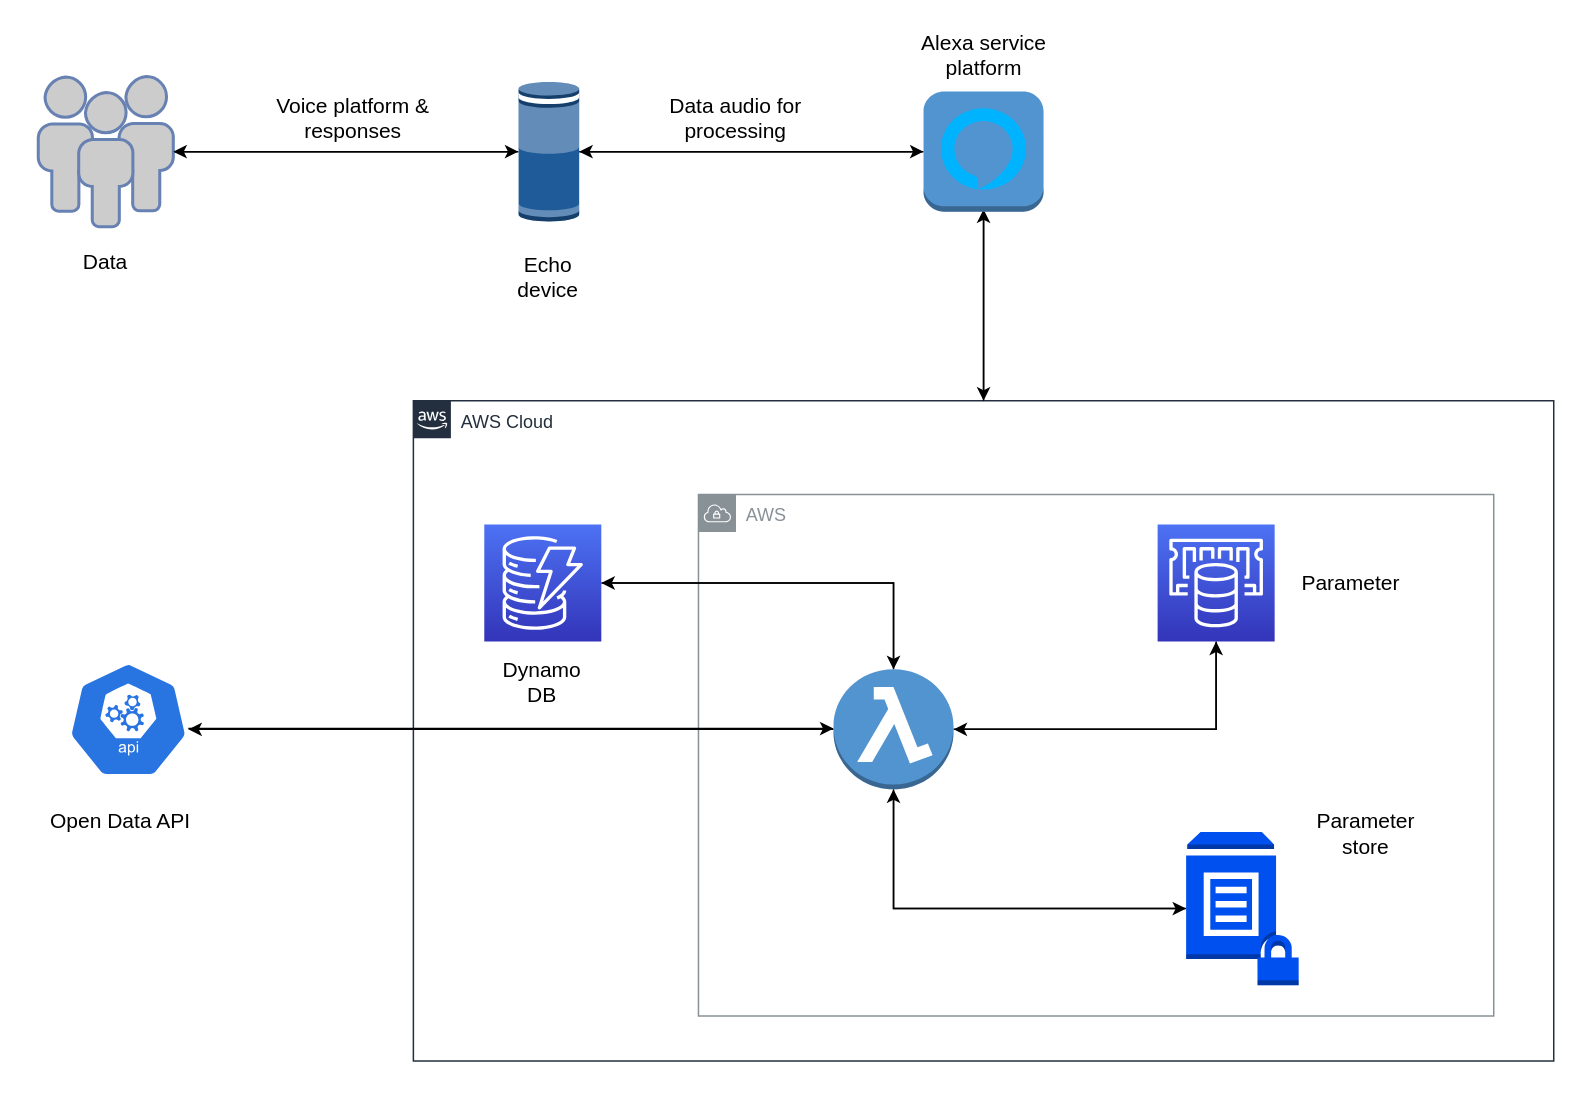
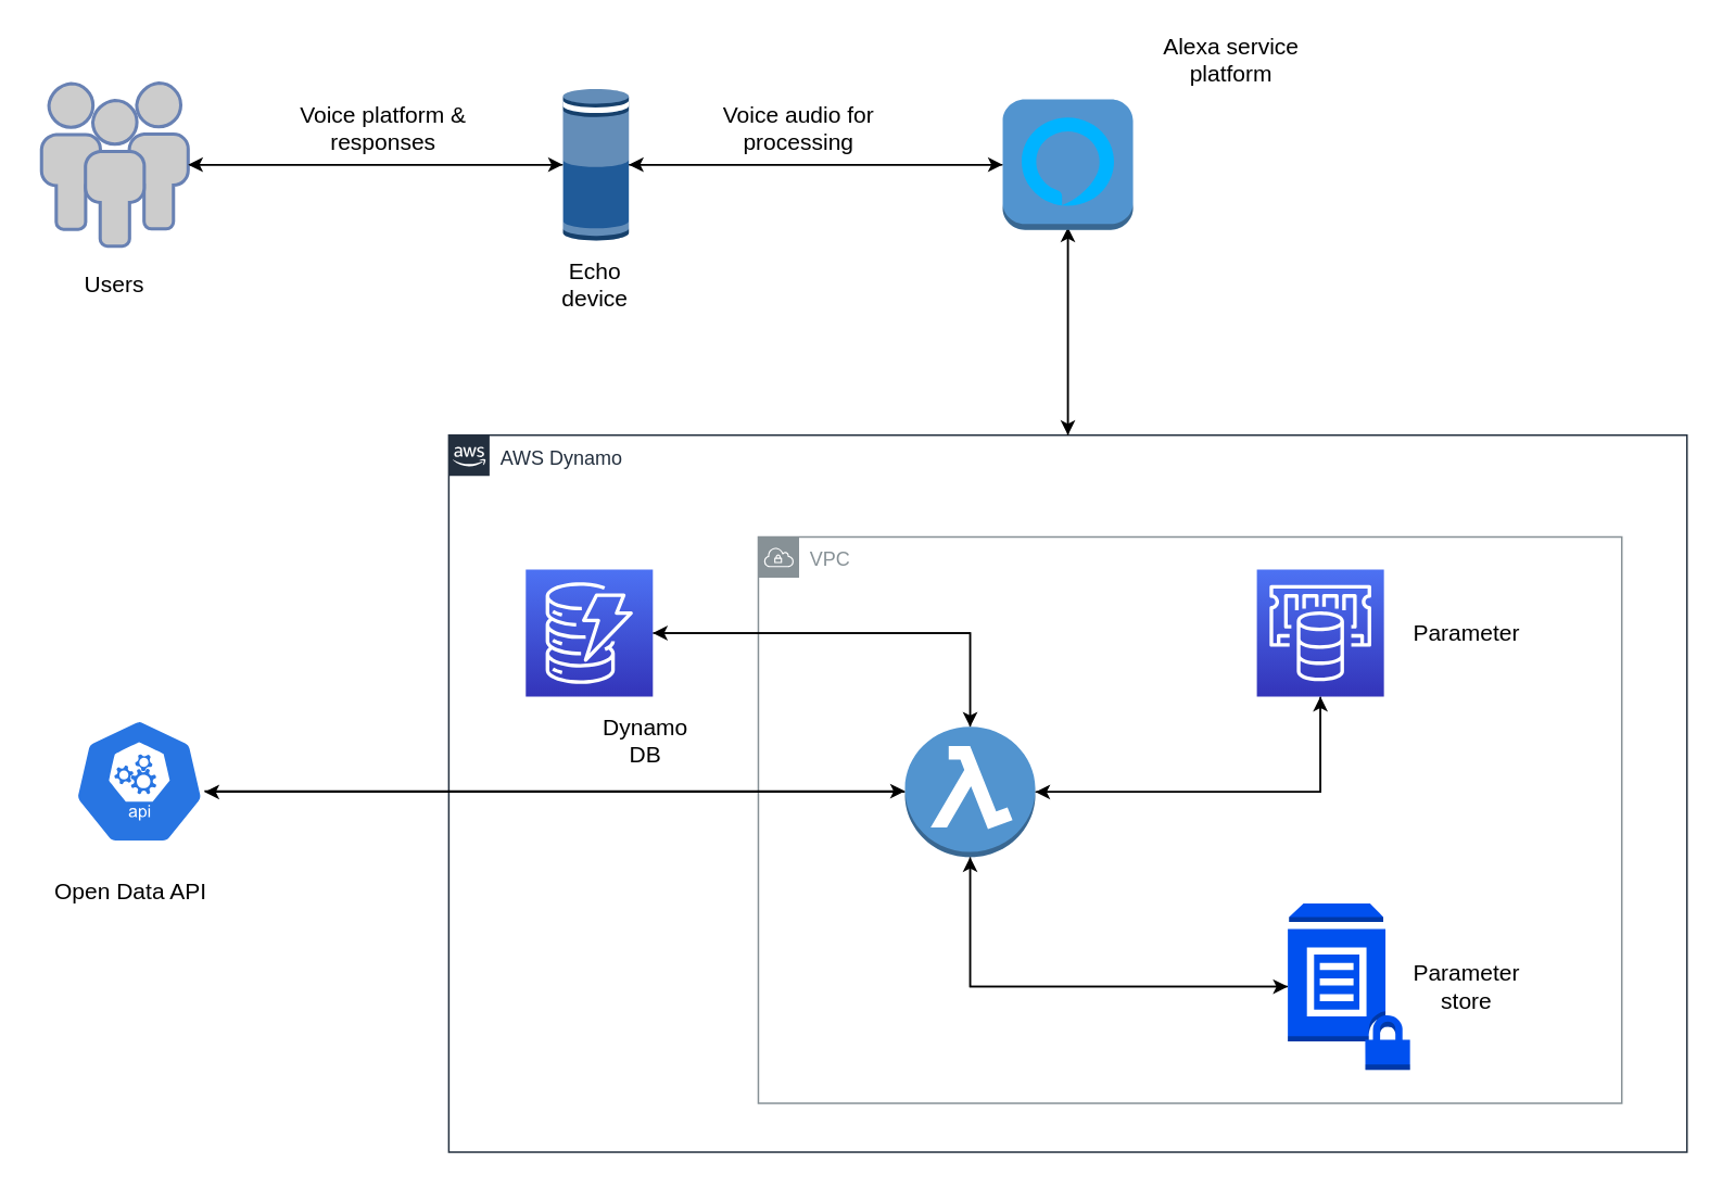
  <mxCell id="0" />
  <mxCell id="1" parent="0" />
- <mxCell id="2" value="AWS Cloud" style="points=[[0,0],[0.25,0],[0.5,0],[0.75,0],[1,0],[1,0.25],[1,0.5],[1,0.75],[1,1],[0.75,1],[0.5,1],[0.25,1],[0,1],[0,0.75],[0,0.5],[0,0.25]];outlineConnect=0;gradientColor=none;html=1;whiteSpace=wrap;fontSize=12;fontStyle=0;shape=mxgraph.aws4.group;grIcon=mxgraph.aws4.group_aws_cloud_alt;strokeColor=#232F3E;fillColor=none;verticalAlign=top;align=left;spacingLeft=30;fontColor=#232F3E;dashed=0;labelBackgroundColor=#ffffff;" parent="1" vertex="1"><mxGeometry x="275" y="266.5" width="760" height="440" as="geometry" /></mxCell>
- <mxCell id="3" value="AWS" style="outlineConnect=0;gradientColor=none;html=1;whiteSpace=wrap;fontSize=12;fontStyle=0;shape=mxgraph.aws4.group;grIcon=mxgraph.aws4.group_vpc;strokeColor=#879196;fillColor=none;verticalAlign=top;align=left;spacingLeft=30;fontColor=#879196;dashed=0;" vertex="1" parent="1"><mxGeometry x="465" y="329" width="530" height="347.5" as="geometry" /></mxCell>
+ <mxCell id="2" value="AWS Dynamo" style="points=[[0,0],[0.25,0],[0.5,0],[0.75,0],[1,0],[1,0.25],[1,0.5],[1,0.75],[1,1],[0.75,1],[0.5,1],[0.25,1],[0,1],[0,0.75],[0,0.5],[0,0.25]];outlineConnect=0;gradientColor=none;html=1;whiteSpace=wrap;fontSize=12;fontStyle=0;shape=mxgraph.aws4.group;grIcon=mxgraph.aws4.group_aws_cloud_alt;strokeColor=#232F3E;fillColor=none;verticalAlign=top;align=left;spacingLeft=30;fontColor=#232F3E;dashed=0;labelBackgroundColor=#ffffff;" parent="1" vertex="1"><mxGeometry x="275" y="266.5" width="760" height="440" as="geometry" /></mxCell>
+ <mxCell id="3" value="VPC" style="outlineConnect=0;gradientColor=none;html=1;whiteSpace=wrap;fontSize=12;fontStyle=0;shape=mxgraph.aws4.group;grIcon=mxgraph.aws4.group_vpc;strokeColor=#879196;fillColor=none;verticalAlign=top;align=left;spacingLeft=30;fontColor=#879196;dashed=0;" vertex="1" parent="1"><mxGeometry x="465" y="329" width="530" height="347.5" as="geometry" /></mxCell>
  <mxCell id="4" style="edgeStyle=orthogonalEdgeStyle;rounded=0;orthogonalLoop=1;jettySize=auto;html=1;" edge="1" parent="1" source="2"><mxGeometry relative="1" as="geometry"><mxPoint x="655" y="139" as="targetPoint" /></mxGeometry></mxCell>
  <mxCell id="5" style="edgeStyle=orthogonalEdgeStyle;rounded=0;orthogonalLoop=1;jettySize=auto;html=1;entryX=0;entryY=0.5;entryDx=0;entryDy=0;entryPerimeter=0;" edge="1" parent="1" source="6" target="9"><mxGeometry relative="1" as="geometry" /></mxCell>
  <mxCell id="6" value="" style="fontColor=#0066CC;verticalAlign=top;verticalLabelPosition=bottom;labelPosition=center;align=center;html=1;outlineConnect=0;fillColor=#CCCCCC;strokeColor=#6881B3;gradientColor=none;gradientDirection=north;strokeWidth=2;shape=mxgraph.networks.users;" vertex="1" parent="1"><mxGeometry x="25" y="50.5" width="90" height="100" as="geometry" /></mxCell>
  <mxCell id="7" style="edgeStyle=orthogonalEdgeStyle;rounded=0;orthogonalLoop=1;jettySize=auto;html=1;entryX=1;entryY=0.5;entryDx=0;entryDy=0;entryPerimeter=0;" edge="1" parent="1" source="9" target="6"><mxGeometry relative="1" as="geometry" /></mxCell>
  <mxCell id="8" style="edgeStyle=orthogonalEdgeStyle;rounded=0;orthogonalLoop=1;jettySize=auto;html=1;" edge="1" parent="1" source="9" target="12"><mxGeometry relative="1" as="geometry" /></mxCell>
  <mxCell id="9" value="" style="outlineConnect=0;dashed=0;verticalLabelPosition=bottom;verticalAlign=top;align=center;html=1;shape=mxgraph.aws3.echo;fillColor=#205B99;gradientColor=none;" vertex="1" parent="1"><mxGeometry x="345" y="54" width="40.5" height="93" as="geometry" /></mxCell>
  <mxCell id="10" style="edgeStyle=orthogonalEdgeStyle;rounded=0;orthogonalLoop=1;jettySize=auto;html=1;" edge="1" parent="1" source="12" target="9"><mxGeometry relative="1" as="geometry" /></mxCell>
  <mxCell id="11" style="edgeStyle=orthogonalEdgeStyle;rounded=0;orthogonalLoop=1;jettySize=auto;html=1;" edge="1" parent="1" source="12" target="2"><mxGeometry relative="1" as="geometry" /></mxCell>
  <mxCell id="12" value="" style="outlineConnect=0;dashed=0;verticalLabelPosition=bottom;verticalAlign=top;align=center;html=1;shape=mxgraph.aws3.alexa_voice_service;fillColor=#5294CF;gradientColor=none;" vertex="1" parent="1"><mxGeometry x="615" y="60.5" width="80" height="80" as="geometry" /></mxCell>
- <mxCell id="13" value="&lt;font style=&quot;font-size: 14px&quot;&gt;Alexa service platform&lt;/font&gt;" style="text;html=1;strokeColor=none;fillColor=none;align=center;verticalAlign=middle;whiteSpace=wrap;rounded=0;" vertex="1" parent="1"><mxGeometry x="607.5" y="20.5" width="95" height="30" as="geometry" /></mxCell>
- <mxCell id="14" value="&lt;span style=&quot;font-size: 14px&quot;&gt;Echo device&lt;/span&gt;" style="text;html=1;strokeColor=none;fillColor=none;align=center;verticalAlign=middle;whiteSpace=wrap;rounded=0;" vertex="1" parent="1"><mxGeometry x="330.25" y="169" width="70" height="30" as="geometry" /></mxCell>
- <mxCell id="15" value="&lt;font style=&quot;font-size: 14px&quot;&gt;Data&lt;/font&gt;" style="text;html=1;strokeColor=none;fillColor=none;align=center;verticalAlign=middle;whiteSpace=wrap;rounded=0;" vertex="1" parent="1"><mxGeometry x="35" y="159" width="70" height="30" as="geometry" /></mxCell>
+ <mxCell id="13" value="&lt;font style=&quot;font-size: 14px&quot;&gt;Alexa service platform&lt;/font&gt;" style="text;html=1;strokeColor=none;fillColor=none;align=center;verticalAlign=middle;whiteSpace=wrap;rounded=0;" vertex="1" parent="1"><mxGeometry x="707.5" y="20.5" width="95" height="30" as="geometry" /></mxCell>
+ <mxCell id="14" value="&lt;span style=&quot;font-size: 14px&quot;&gt;Echo device&lt;/span&gt;" style="text;html=1;strokeColor=none;fillColor=none;align=center;verticalAlign=middle;whiteSpace=wrap;rounded=0;" vertex="1" parent="1"><mxGeometry x="330.25" y="159" width="70" height="30" as="geometry" /></mxCell>
+ <mxCell id="15" value="&lt;font style=&quot;font-size: 14px&quot;&gt;Users&lt;/font&gt;" style="text;html=1;strokeColor=none;fillColor=none;align=center;verticalAlign=middle;whiteSpace=wrap;rounded=0;" vertex="1" parent="1"><mxGeometry x="35" y="159" width="70" height="30" as="geometry" /></mxCell>
  <mxCell id="16" value="&lt;span style=&quot;font-size: 14px&quot;&gt;Voice platform &amp;amp; responses&lt;/span&gt;" style="text;html=1;strokeColor=none;fillColor=none;align=center;verticalAlign=middle;whiteSpace=wrap;rounded=0;" vertex="1" parent="1"><mxGeometry x="175" y="60.5" width="120" height="35" as="geometry" /></mxCell>
- <mxCell id="17" value="&lt;span style=&quot;font-size: 14px&quot;&gt;Data audio for processing&lt;/span&gt;" style="text;html=1;strokeColor=none;fillColor=none;align=center;verticalAlign=middle;whiteSpace=wrap;rounded=0;" vertex="1" parent="1"><mxGeometry x="430" y="60.5" width="120" height="35" as="geometry" /></mxCell>
+ <mxCell id="17" value="&lt;span style=&quot;font-size: 14px&quot;&gt;Voice audio for processing&lt;/span&gt;" style="text;html=1;strokeColor=none;fillColor=none;align=center;verticalAlign=middle;whiteSpace=wrap;rounded=0;" vertex="1" parent="1"><mxGeometry x="430" y="60.5" width="120" height="35" as="geometry" /></mxCell>
  <mxCell id="18" style="edgeStyle=orthogonalEdgeStyle;jumpStyle=none;orthogonalLoop=1;jettySize=auto;html=1;rounded=0;" edge="1" parent="1" source="19" target="25"><mxGeometry relative="1" as="geometry"><Array as="points"><mxPoint x="235" y="485" /><mxPoint x="235" y="485" /></Array></mxGeometry></mxCell>
  <mxCell id="19" value="" style="html=1;dashed=0;whitespace=wrap;fillColor=#2875E2;strokeColor=#ffffff;points=[[0.005,0.63,0],[0.1,0.2,0],[0.9,0.2,0],[0.5,0,0],[0.995,0.63,0],[0.72,0.99,0],[0.5,1,0],[0.28,0.99,0]];shape=mxgraph.kubernetes.icon;prIcon=api" vertex="1" parent="1"><mxGeometry x="45" y="439" width="80" height="80" as="geometry" /></mxCell>
  <mxCell id="20" value="&lt;span style=&quot;font-size: 14px&quot;&gt;Open Data API&lt;/span&gt;" style="text;html=1;strokeColor=none;fillColor=none;align=center;verticalAlign=middle;whiteSpace=wrap;rounded=0;" vertex="1" parent="1"><mxGeometry x="20" y="529" width="120" height="35" as="geometry" /></mxCell>
  <mxCell id="21" style="edgeStyle=orthogonalEdgeStyle;rounded=0;orthogonalLoop=1;jettySize=auto;html=1;" edge="1" parent="1" source="25" target="27"><mxGeometry relative="1" as="geometry"><Array as="points"><mxPoint x="810" y="486" /></Array></mxGeometry></mxCell>
  <mxCell id="22" style="edgeStyle=orthogonalEdgeStyle;rounded=0;orthogonalLoop=1;jettySize=auto;html=1;" edge="1" parent="1" source="25"><mxGeometry relative="1" as="geometry"><mxPoint x="125" y="485.5" as="targetPoint" /></mxGeometry></mxCell>
  <mxCell id="23" style="edgeStyle=orthogonalEdgeStyle;rounded=0;orthogonalLoop=1;jettySize=auto;html=1;entryX=0;entryY=0.5;entryDx=0;entryDy=0;entryPerimeter=0;" edge="1" parent="1" source="25" target="31"><mxGeometry relative="1" as="geometry"><Array as="points"><mxPoint x="595" y="605" /></Array></mxGeometry></mxCell>
  <mxCell id="24" style="edgeStyle=orthogonalEdgeStyle;rounded=0;orthogonalLoop=1;jettySize=auto;html=1;" edge="1" parent="1" source="25" target="29"><mxGeometry relative="1" as="geometry"><Array as="points"><mxPoint x="595" y="388" /></Array></mxGeometry></mxCell>
  <mxCell id="25" value="" style="outlineConnect=0;dashed=0;verticalLabelPosition=bottom;verticalAlign=top;align=center;html=1;shape=mxgraph.aws3.lambda_function;fillColor=#5294CF;gradientColor=none;" vertex="1" parent="1"><mxGeometry x="555" y="445.5" width="80" height="80" as="geometry" /></mxCell>
  <mxCell id="26" style="edgeStyle=orthogonalEdgeStyle;rounded=0;orthogonalLoop=1;jettySize=auto;html=1;entryX=1;entryY=0.5;entryDx=0;entryDy=0;entryPerimeter=0;" edge="1" parent="1" source="27" target="25"><mxGeometry relative="1" as="geometry"><Array as="points"><mxPoint x="810" y="486" /></Array></mxGeometry></mxCell>
  <mxCell id="27" value="" style="outlineConnect=0;fontColor=#232F3E;gradientColor=#4D72F3;gradientDirection=north;fillColor=#3334B9;strokeColor=#ffffff;dashed=0;verticalLabelPosition=bottom;verticalAlign=top;align=center;html=1;fontSize=12;fontStyle=0;aspect=fixed;shape=mxgraph.aws4.resourceIcon;resIcon=mxgraph.aws4.elasticache;" vertex="1" parent="1"><mxGeometry x="771" y="349" width="78" height="78" as="geometry" /></mxCell>
  <mxCell id="28" style="edgeStyle=orthogonalEdgeStyle;rounded=0;orthogonalLoop=1;jettySize=auto;html=1;entryX=0.5;entryY=0;entryDx=0;entryDy=0;entryPerimeter=0;" edge="1" parent="1" source="29" target="25"><mxGeometry relative="1" as="geometry" /></mxCell>
  <mxCell id="29" value="" style="outlineConnect=0;fontColor=#232F3E;gradientColor=#4D72F3;gradientDirection=north;fillColor=#3334B9;strokeColor=#ffffff;dashed=0;verticalLabelPosition=bottom;verticalAlign=top;align=center;html=1;fontSize=12;fontStyle=0;aspect=fixed;shape=mxgraph.aws4.resourceIcon;resIcon=mxgraph.aws4.dynamodb;" vertex="1" parent="1"><mxGeometry x="322.25" y="349" width="78" height="78" as="geometry" /></mxCell>
  <mxCell id="30" style="edgeStyle=orthogonalEdgeStyle;rounded=0;orthogonalLoop=1;jettySize=auto;html=1;entryX=0.5;entryY=1;entryDx=0;entryDy=0;entryPerimeter=0;" edge="1" parent="1" source="31" target="25"><mxGeometry relative="1" as="geometry" /></mxCell>
  <mxCell id="31" value="" style="outlineConnect=0;dashed=0;verticalLabelPosition=bottom;verticalAlign=top;align=center;html=1;shape=mxgraph.aws3.parameter_store;fillColor=#0050ef;strokeColor=#001DBC;fontColor=#ffffff;" vertex="1" parent="1"><mxGeometry x="790" y="554" width="75" height="102" as="geometry" /></mxCell>
- <mxCell id="32" value="&lt;span style=&quot;font-size: 14px&quot;&gt;Dynamo DB&lt;/span&gt;" style="text;html=1;strokeColor=none;fillColor=none;align=center;verticalAlign=middle;whiteSpace=wrap;rounded=0;" vertex="1" parent="1"><mxGeometry x="326.25" y="439" width="70" height="30" as="geometry" /></mxCell>
+ <mxCell id="32" value="&lt;span style=&quot;font-size: 14px&quot;&gt;Dynamo DB&lt;/span&gt;" style="text;html=1;strokeColor=none;fillColor=none;align=center;verticalAlign=middle;whiteSpace=wrap;rounded=0;" vertex="1" parent="1"><mxGeometry x="361.25" y="439" width="70" height="30" as="geometry" /></mxCell>
  <mxCell id="33" value="&lt;span style=&quot;font-size: 14px&quot;&gt;Parameter&lt;/span&gt;" style="text;html=1;strokeColor=none;fillColor=none;align=center;verticalAlign=middle;whiteSpace=wrap;rounded=0;" vertex="1" parent="1"><mxGeometry x="865" y="373" width="70" height="30" as="geometry" /></mxCell>
- <mxCell id="34" value="&lt;span style=&quot;font-size: 14px&quot;&gt;Parameter store&lt;/span&gt;" style="text;html=1;strokeColor=none;fillColor=none;align=center;verticalAlign=middle;whiteSpace=wrap;rounded=0;" vertex="1" parent="1"><mxGeometry x="875" y="540" width="70" height="30" as="geometry" /></mxCell>
+ <mxCell id="34" value="&lt;span style=&quot;font-size: 14px&quot;&gt;Parameter store&lt;/span&gt;" style="text;html=1;strokeColor=none;fillColor=none;align=center;verticalAlign=middle;whiteSpace=wrap;rounded=0;" vertex="1" parent="1"><mxGeometry x="865" y="590" width="70" height="30" as="geometry" /></mxCell>
